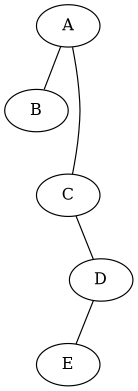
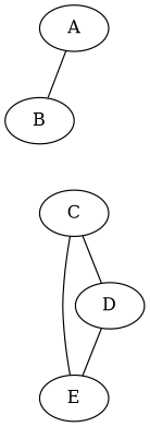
  graph {
    A
    B
    C
    E
    D
    A -- B
    B -- C [style=invis]
-   C -- A
+   C -- E
    C -- D
    D -- E
  }
